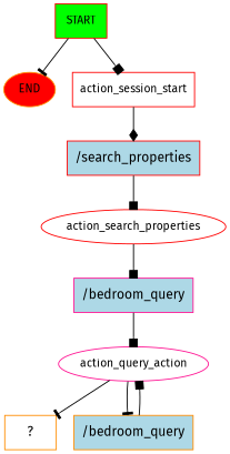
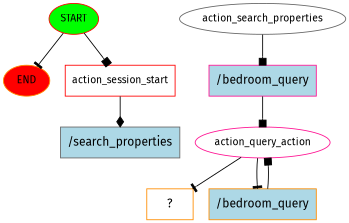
  digraph {
    fontname="Fira Sans"
    node [color=darkorange fontname="Fira Sans" fontsize=12 style=filled]
    edge [arrowhead=box fontname="Fira Sans"]
-   n1 [color=red fillcolor=green label=START shape=box]
+   n1 [color=red fillcolor=green label=START]
    n2 [fillcolor=red label=END]
    n3 [color=red label=action_session_start shape=box style=""]
-   n4 [color=red fillcolor=lightblue label="/search_properties" shape=rect fontsize=""]
-   n5 [color=red label=action_search_properties style=""]
+   n4 [color=gray40 fillcolor=lightblue label="/search_properties" shape=rect fontsize=""]
+   n5 [color=gray40 label=action_search_properties style=""]
    n6 [color=deeppink fillcolor=lightblue label="/bedroom_query" shape=rect fontsize=""]
    n7 [color=deeppink label=action_query_action style=""]
    n8 [label="  ?  " shape=rect fontsize="" style=""]
    n9 [fillcolor=lightblue label="/bedroom_query" shape=rect fontsize=""]
    n1 -> n2 [arrowhead=tee]
    n1 -> n3
    n3 -> n4 [arrowhead=diamond]
-   n4 -> n5
    n5 -> n6
    n6 -> n7
    n7 -> n8 [arrowhead=tee]
    n7 -> n9 [arrowhead=tee]
    n9 -> n7
  }
